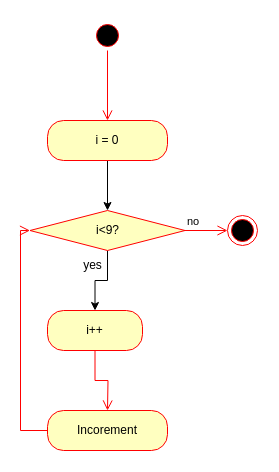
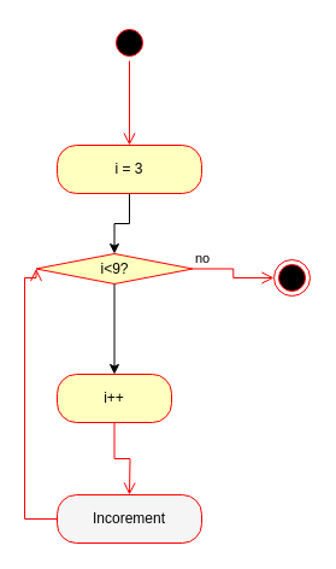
  <mxCell id="0" />
  <mxCell id="1" parent="0" />
  <mxCell id="2" value="" style="ellipse;html=1;shape=startState;fillColor=#000000;strokeColor=#ff0000;" vertex="1" parent="1"><mxGeometry x="92" y="20" width="30" height="30" as="geometry" /></mxCell>
  <mxCell id="3" value="" style="edgeStyle=orthogonalEdgeStyle;html=1;verticalAlign=bottom;endArrow=open;endSize=8;strokeColor=#ff0000;rounded=0;entryX=0.5;entryY=0;entryDx=0;entryDy=0;" edge="1" source="2" parent="1" target="9"><mxGeometry relative="1" as="geometry"><mxPoint x="107" y="110" as="targetPoint" /></mxGeometry></mxCell>
  <mxCell id="4" value="" style="edgeStyle=orthogonalEdgeStyle;rounded=0;orthogonalLoop=1;jettySize=auto;html=1;" edge="1" parent="1" source="5" target="11"><mxGeometry relative="1" as="geometry" /></mxCell>
- <mxCell id="5" value="i&amp;lt;9?" style="rhombus;whiteSpace=wrap;html=1;fontColor=#000000;fillColor=#ffffc0;strokeColor=#ff0000;" vertex="1" parent="1"><mxGeometry x="29.5" y="210" width="155" height="40" as="geometry" /></mxCell>
+ <mxCell id="5" value="i&amp;lt;9?" style="rhombus;whiteSpace=wrap;html=1;fontColor=#000000;fillColor=#ffffc0;strokeColor=#ff0000;" vertex="1" parent="1"><mxGeometry x="29.5" y="210" width="130" height="25" as="geometry" /></mxCell>
  <mxCell id="6" value="no" style="edgeStyle=orthogonalEdgeStyle;html=1;align=left;verticalAlign=bottom;endArrow=open;endSize=8;strokeColor=#ff0000;rounded=0;exitX=1;exitY=0.5;exitDx=0;exitDy=0;" edge="1" source="5" parent="1" target="10"><mxGeometry x="-1" relative="1" as="geometry"><mxPoint x="242" y="230" as="targetPoint" /></mxGeometry></mxCell>
  <mxCell id="7" value="" style="edgeStyle=orthogonalEdgeStyle;rounded=0;orthogonalLoop=1;jettySize=auto;html=1;" edge="1" parent="1" target="9"><mxGeometry relative="1" as="geometry"><mxPoint x="106" y="150" as="sourcePoint" /><mxPoint x="106" y="190" as="targetPoint" /></mxGeometry></mxCell>
  <mxCell id="8" value="" style="edgeStyle=orthogonalEdgeStyle;rounded=0;orthogonalLoop=1;jettySize=auto;html=1;" edge="1" parent="1" source="9" target="5"><mxGeometry relative="1" as="geometry" /></mxCell>
- <mxCell id="9" value="i = 0" style="rounded=1;whiteSpace=wrap;html=1;arcSize=40;fontColor=#000000;fillColor=#ffffc0;strokeColor=#ff0000;" vertex="1" parent="1"><mxGeometry x="47" y="120" width="120" height="40" as="geometry" /></mxCell>
+ <mxCell id="9" value="i = 3" style="rounded=1;whiteSpace=wrap;html=1;arcSize=40;fontColor=#000000;fillColor=#ffffc0;strokeColor=#ff0000;" vertex="1" parent="1"><mxGeometry x="47" y="120" width="120" height="40" as="geometry" /></mxCell>
  <mxCell id="10" value="" style="ellipse;html=1;shape=endState;fillColor=#000000;strokeColor=#ff0000;" vertex="1" parent="1"><mxGeometry x="227" y="215" width="30" height="30" as="geometry" /></mxCell>
  <mxCell id="11" value="i++" style="rounded=1;whiteSpace=wrap;html=1;arcSize=40;fontColor=#000000;fillColor=#ffffc0;strokeColor=#ff0000;" vertex="1" parent="1"><mxGeometry x="47" y="310" width="95" height="40" as="geometry" /></mxCell>
  <mxCell id="12" value="" style="edgeStyle=orthogonalEdgeStyle;html=1;verticalAlign=bottom;endArrow=open;endSize=8;strokeColor=#ff0000;rounded=0;" edge="1" source="11" parent="1"><mxGeometry relative="1" as="geometry"><mxPoint x="107" y="410" as="targetPoint" /></mxGeometry></mxCell>
- <mxCell id="13" value="yes" style="text;html=1;align=center;verticalAlign=middle;resizable=0;points=[];autosize=1;strokeColor=none;fillColor=none;" vertex="1" parent="1"><mxGeometry x="72" y="250" width="40" height="30" as="geometry" /></mxCell>
- <mxCell id="14" value="Incorement" style="rounded=1;whiteSpace=wrap;html=1;arcSize=40;fontColor=#000000;fillColor=#ffffc0;strokeColor=#ff0000;" vertex="1" parent="1"><mxGeometry x="47" y="410" width="120" height="40" as="geometry" /></mxCell>
+ <mxCell id="14" value="Incorement" style="rounded=1;whiteSpace=wrap;html=1;arcSize=40;fontColor=#000000;fillColor=#f5f5f5;strokeColor=#ff0000;" vertex="1" parent="1"><mxGeometry x="47" y="410" width="120" height="40" as="geometry" /></mxCell>
  <mxCell id="15" value="" style="edgeStyle=orthogonalEdgeStyle;html=1;verticalAlign=bottom;endArrow=open;endSize=8;strokeColor=#ff0000;rounded=0;entryX=0;entryY=0.5;entryDx=0;entryDy=0;" edge="1" source="14" parent="1" target="5"><mxGeometry relative="1" as="geometry"><mxPoint x="107" y="510" as="targetPoint" /><Array as="points"><mxPoint x="20" y="430" /><mxPoint x="20" y="230" /></Array></mxGeometry></mxCell>
